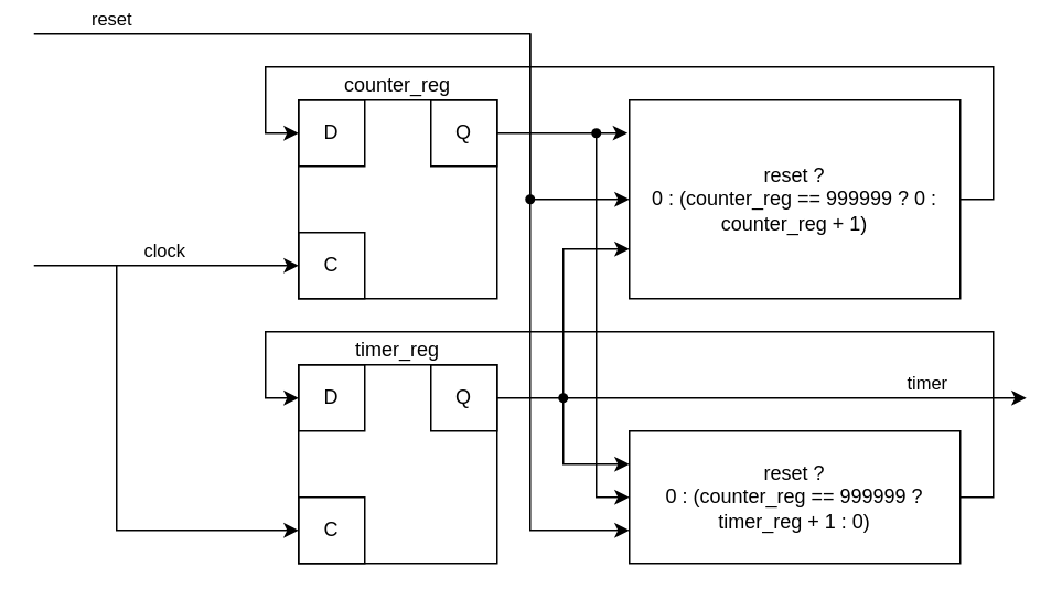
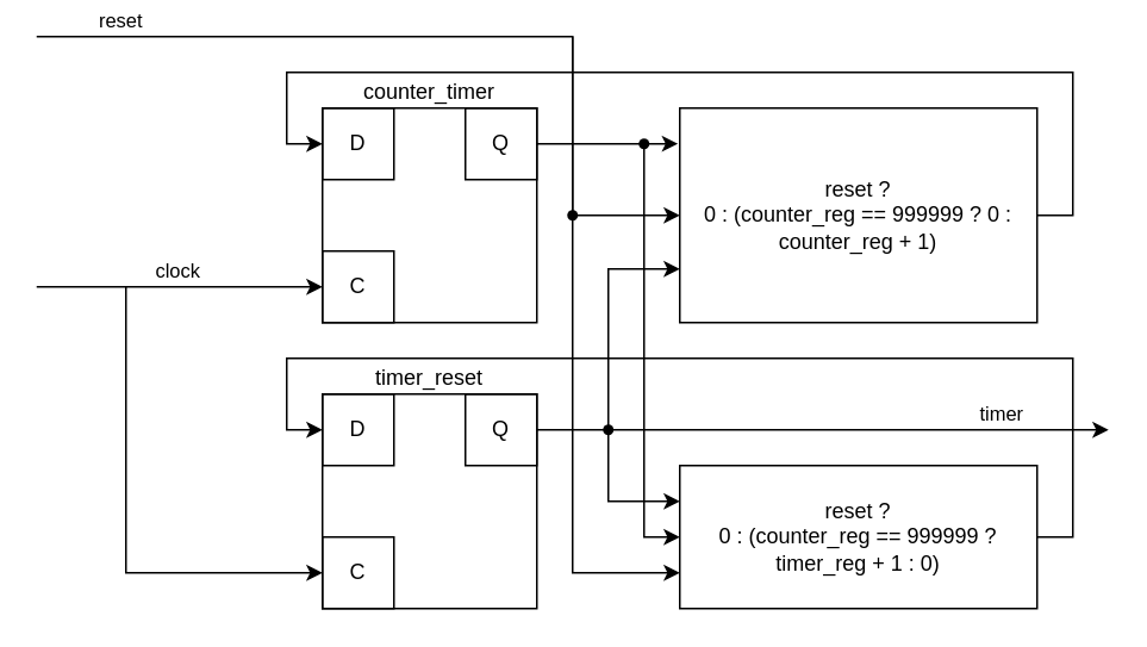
  <mxCell id="0" />
  <mxCell id="1" parent="0" />
- <mxCell id="2" value="counter_reg" style="rounded=0;whiteSpace=wrap;html=1;fillColor=none;labelPosition=center;verticalLabelPosition=top;align=center;verticalAlign=bottom;" vertex="1" parent="1"><mxGeometry x="180" y="60" width="120" height="120" as="geometry" /></mxCell>
+ <mxCell id="2" value="counter_timer" style="rounded=0;whiteSpace=wrap;html=1;fillColor=none;labelPosition=center;verticalLabelPosition=top;align=center;verticalAlign=bottom;" vertex="1" parent="1"><mxGeometry x="180" y="60" width="120" height="120" as="geometry" /></mxCell>
  <mxCell id="3" value="D" style="rounded=0;whiteSpace=wrap;html=1;fillColor=none;" vertex="1" parent="1"><mxGeometry x="180" y="60" width="40" height="40" as="geometry" /></mxCell>
  <mxCell id="4" value="C" style="rounded=0;whiteSpace=wrap;html=1;fillColor=none;" vertex="1" parent="1"><mxGeometry x="180" y="140" width="40" height="40" as="geometry" /></mxCell>
  <mxCell id="5" style="edgeStyle=orthogonalEdgeStyle;rounded=0;orthogonalLoop=1;jettySize=auto;html=1;exitX=1;exitY=0.5;exitDx=0;exitDy=0;entryX=-0.005;entryY=0.166;entryDx=0;entryDy=0;entryPerimeter=0;" edge="1" parent="1" source="6" target="17"><mxGeometry relative="1" as="geometry" /></mxCell>
  <mxCell id="6" value="Q" style="rounded=0;whiteSpace=wrap;html=1;fillColor=none;" vertex="1" parent="1"><mxGeometry x="260" y="60" width="40" height="40" as="geometry" /></mxCell>
  <mxCell id="7" value="" style="endArrow=classic;html=1;rounded=0;entryX=0;entryY=0.5;entryDx=0;entryDy=0;" edge="1" parent="1" target="4"><mxGeometry width="50" height="50" relative="1" as="geometry"><mxPoint x="20" y="160" as="sourcePoint" /><mxPoint x="330" y="190" as="targetPoint" /></mxGeometry></mxCell>
  <mxCell id="8" value="clock" style="edgeLabel;html=1;align=center;verticalAlign=middle;resizable=0;points=[];" vertex="1" connectable="0" parent="7"><mxGeometry x="-0.026" y="-1" relative="1" as="geometry"><mxPoint y="-11" as="offset" /></mxGeometry></mxCell>
- <mxCell id="9" value="timer_reg" style="rounded=0;whiteSpace=wrap;html=1;fillColor=none;labelPosition=center;verticalLabelPosition=top;align=center;verticalAlign=bottom;" vertex="1" parent="1"><mxGeometry x="180" y="220" width="120" height="120" as="geometry" /></mxCell>
+ <mxCell id="9" value="timer_reset" style="rounded=0;whiteSpace=wrap;html=1;fillColor=none;labelPosition=center;verticalLabelPosition=top;align=center;verticalAlign=bottom;" vertex="1" parent="1"><mxGeometry x="180" y="220" width="120" height="120" as="geometry" /></mxCell>
  <mxCell id="10" value="D" style="rounded=0;whiteSpace=wrap;html=1;fillColor=none;" vertex="1" parent="1"><mxGeometry x="180" y="220" width="40" height="40" as="geometry" /></mxCell>
  <mxCell id="11" value="C" style="rounded=0;whiteSpace=wrap;html=1;fillColor=none;" vertex="1" parent="1"><mxGeometry x="180" y="300" width="40" height="40" as="geometry" /></mxCell>
  <mxCell id="12" value="Q" style="rounded=0;whiteSpace=wrap;html=1;fillColor=none;" vertex="1" parent="1"><mxGeometry x="260" y="220" width="40" height="40" as="geometry" /></mxCell>
  <mxCell id="13" value="" style="endArrow=classic;html=1;rounded=0;entryX=0;entryY=0.5;entryDx=0;entryDy=0;" edge="1" parent="1" target="11"><mxGeometry width="50" height="50" relative="1" as="geometry"><mxPoint x="70" y="160" as="sourcePoint" /><mxPoint x="270" y="210" as="targetPoint" /><Array as="points"><mxPoint x="70" y="320" /></Array></mxGeometry></mxCell>
  <mxCell id="14" value="" style="endArrow=classic;html=1;rounded=0;exitDx=0;exitDy=0;startArrow=none;" edge="1" parent="1" source="25"><mxGeometry width="50" height="50" relative="1" as="geometry"><mxPoint x="250" y="260" as="sourcePoint" /><mxPoint x="620" y="240" as="targetPoint" /></mxGeometry></mxCell>
  <mxCell id="15" value="timer" style="edgeLabel;html=1;align=center;verticalAlign=middle;resizable=0;points=[];" vertex="1" connectable="0" parent="14"><mxGeometry x="0.432" relative="1" as="geometry"><mxPoint x="19" y="-10" as="offset" /></mxGeometry></mxCell>
  <mxCell id="16" style="edgeStyle=orthogonalEdgeStyle;rounded=0;orthogonalLoop=1;jettySize=auto;html=1;exitX=1;exitY=0.5;exitDx=0;exitDy=0;entryX=0;entryY=0.5;entryDx=0;entryDy=0;" edge="1" parent="1" source="17" target="3"><mxGeometry relative="1" as="geometry"><Array as="points"><mxPoint x="600" y="120" /><mxPoint x="600" y="40" /><mxPoint x="160" y="40" /><mxPoint x="160" y="80" /></Array></mxGeometry></mxCell>
  <mxCell id="17" value="reset ?&lt;br&gt;0 : (counter_reg == 999999 ? 0 : counter_reg + 1)" style="rounded=0;whiteSpace=wrap;html=1;fillColor=none;" vertex="1" parent="1"><mxGeometry x="380" y="60" width="200" height="120" as="geometry" /></mxCell>
  <mxCell id="18" value="" style="endArrow=classic;html=1;rounded=0;entryX=0;entryY=0.75;entryDx=0;entryDy=0;" edge="1" parent="1" target="17"><mxGeometry width="50" height="50" relative="1" as="geometry"><mxPoint x="340" y="240" as="sourcePoint" /><mxPoint x="300" y="180" as="targetPoint" /><Array as="points"><mxPoint x="340" y="150" /></Array></mxGeometry></mxCell>
  <mxCell id="19" value="" style="endArrow=classic;html=1;rounded=0;entryX=0;entryY=0.5;entryDx=0;entryDy=0;startArrow=none;" edge="1" parent="1" source="28" target="17"><mxGeometry width="50" height="50" relative="1" as="geometry"><mxPoint x="20" y="20" as="sourcePoint" /><mxPoint x="300" y="180" as="targetPoint" /><Array as="points"><mxPoint x="320" y="20" /><mxPoint x="320" y="120" /></Array></mxGeometry></mxCell>
  <mxCell id="20" value="reset ?&lt;br&gt;0 : (counter_reg == 999999 ? timer_reg + 1 : 0)" style="rounded=0;whiteSpace=wrap;html=1;fillColor=none;" vertex="1" parent="1"><mxGeometry x="380" y="260" width="200" height="80" as="geometry" /></mxCell>
  <mxCell id="21" value="" style="endArrow=classic;html=1;rounded=0;entryX=0;entryY=0.25;entryDx=0;entryDy=0;" edge="1" parent="1" target="20"><mxGeometry width="50" height="50" relative="1" as="geometry"><mxPoint x="340" y="240" as="sourcePoint" /><mxPoint x="370" y="180" as="targetPoint" /><Array as="points"><mxPoint x="340" y="280" /></Array></mxGeometry></mxCell>
  <mxCell id="22" value="" style="endArrow=classic;html=1;rounded=0;entryX=0;entryY=0.5;entryDx=0;entryDy=0;" edge="1" parent="1" target="20"><mxGeometry width="50" height="50" relative="1" as="geometry"><mxPoint x="360" y="80" as="sourcePoint" /><mxPoint x="370" y="180" as="targetPoint" /><Array as="points"><mxPoint x="360" y="300" /></Array></mxGeometry></mxCell>
  <mxCell id="23" value="" style="endArrow=classic;html=1;rounded=0;entryX=0;entryY=0.75;entryDx=0;entryDy=0;" edge="1" parent="1" target="20"><mxGeometry width="50" height="50" relative="1" as="geometry"><mxPoint x="320" y="120" as="sourcePoint" /><mxPoint x="370" y="180" as="targetPoint" /><Array as="points"><mxPoint x="320" y="320" /></Array></mxGeometry></mxCell>
  <mxCell id="24" value="" style="endArrow=classic;html=1;rounded=0;exitX=1;exitY=0.5;exitDx=0;exitDy=0;entryX=0;entryY=0.5;entryDx=0;entryDy=0;" edge="1" parent="1" source="20" target="10"><mxGeometry width="50" height="50" relative="1" as="geometry"><mxPoint x="330" y="240" as="sourcePoint" /><mxPoint x="380" y="190" as="targetPoint" /><Array as="points"><mxPoint x="600" y="300" /><mxPoint x="600" y="200" /><mxPoint x="160" y="200" /><mxPoint x="160" y="240" /></Array></mxGeometry></mxCell>
  <mxCell id="25" value="" style="shape=waypoint;sketch=0;fillStyle=solid;size=6;pointerEvents=1;points=[];fillColor=none;resizable=0;rotatable=0;perimeter=centerPerimeter;snapToPoint=1;" vertex="1" parent="1"><mxGeometry x="320" y="220" width="40" height="40" as="geometry" /></mxCell>
  <mxCell id="26" value="" style="endArrow=none;html=1;rounded=0;exitX=1;exitY=0.5;exitDx=0;exitDy=0;" edge="1" parent="1" source="12" target="25"><mxGeometry width="50" height="50" relative="1" as="geometry"><mxPoint x="300" y="240" as="sourcePoint" /><mxPoint x="620" y="240" as="targetPoint" /></mxGeometry></mxCell>
  <mxCell id="27" value="" style="shape=waypoint;sketch=0;fillStyle=solid;size=6;pointerEvents=1;points=[];fillColor=none;resizable=0;rotatable=0;perimeter=centerPerimeter;snapToPoint=1;" vertex="1" parent="1"><mxGeometry x="340" y="60" width="40" height="40" as="geometry" /></mxCell>
  <mxCell id="28" value="" style="shape=waypoint;sketch=0;fillStyle=solid;size=6;pointerEvents=1;points=[];fillColor=none;resizable=0;rotatable=0;perimeter=centerPerimeter;snapToPoint=1;" vertex="1" parent="1"><mxGeometry x="300" y="100" width="40" height="40" as="geometry" /></mxCell>
  <mxCell id="29" value="" style="endArrow=none;html=1;rounded=0;entryDx=0;entryDy=0;" edge="1" parent="1" target="28"><mxGeometry width="50" height="50" relative="1" as="geometry"><mxPoint x="20" y="20" as="sourcePoint" /><mxPoint x="380" y="120" as="targetPoint" /><Array as="points"><mxPoint x="320" y="20" /></Array></mxGeometry></mxCell>
  <mxCell id="30" value="reset" style="edgeLabel;html=1;align=center;verticalAlign=middle;resizable=0;points=[];" vertex="1" connectable="0" parent="29"><mxGeometry x="-0.115" y="3" relative="1" as="geometry"><mxPoint x="-131" y="-7" as="offset" /></mxGeometry></mxCell>
